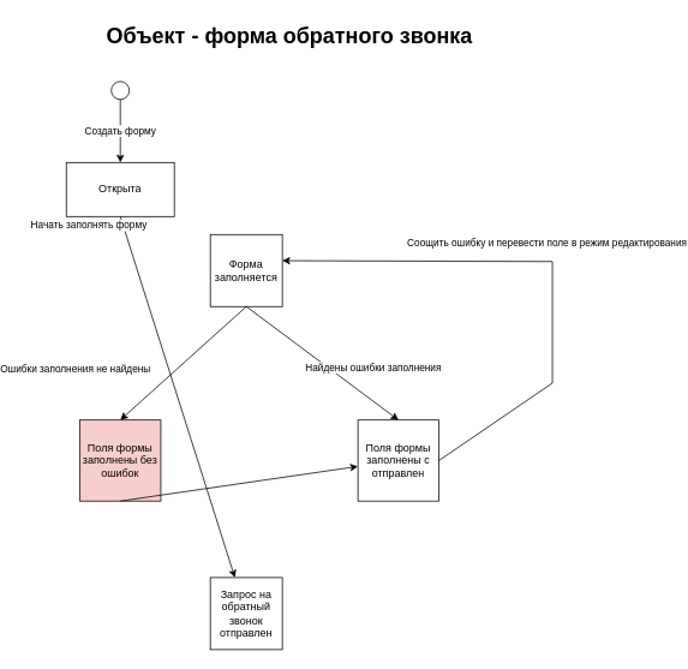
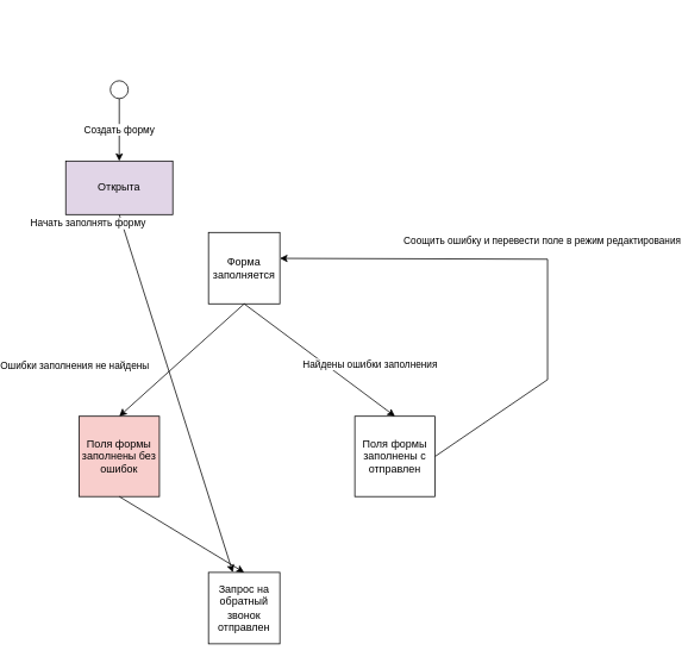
  <mxCell id="0" />
  <mxCell id="1" parent="0" />
- <mxCell id="2" value="Открыта" style="rounded=0;whiteSpace=wrap;html=1;" vertex="1" parent="1"><mxGeometry x="20" y="180" width="120" height="60" as="geometry" /></mxCell>
+ <mxCell id="2" value="Открыта" style="rounded=0;whiteSpace=wrap;html=1;fillColor=#e1d5e7;" vertex="1" parent="1"><mxGeometry x="20" y="180" width="120" height="60" as="geometry" /></mxCell>
  <mxCell id="3" value="" style="ellipse;whiteSpace=wrap;html=1;aspect=fixed;" vertex="1" parent="1"><mxGeometry x="70" y="90" width="20" height="20" as="geometry" /></mxCell>
  <mxCell id="4" value="Создать форму" style="endArrow=classic;html=1;rounded=0;exitX=0.5;exitY=1;exitDx=0;exitDy=0;entryX=0.5;entryY=0;entryDx=0;entryDy=0;" edge="1" parent="1" source="3" target="2"><mxGeometry width="50" height="50" relative="1" as="geometry"><mxPoint x="490" y="460" as="sourcePoint" /><mxPoint x="540" y="410" as="targetPoint" /></mxGeometry></mxCell>
- <mxCell id="5" value="&lt;h1&gt;Объект - форма обратного звонка&lt;/h1&gt;" style="text;html=1;strokeColor=none;fillColor=none;spacing=5;spacingTop=-20;whiteSpace=wrap;overflow=hidden;rounded=0;" vertex="1" parent="1"><mxGeometry x="60" y="20" width="440" height="50" as="geometry" /></mxCell>
  <mxCell id="6" value="Поля формы заполнены без ошибок" style="whiteSpace=wrap;html=1;aspect=fixed;fillColor=#f8cecc;" vertex="1" parent="1"><mxGeometry x="35" y="466" width="90" height="90" as="geometry" /></mxCell>
  <mxCell id="7" value="Поля формы заполнены с отправлен" style="whiteSpace=wrap;html=1;aspect=fixed;" vertex="1" parent="1"><mxGeometry x="344" y="466" width="90" height="90" as="geometry" /></mxCell>
  <mxCell id="8" value="Запрос на обратный звонок отправлен" style="whiteSpace=wrap;html=1;aspect=fixed;" vertex="1" parent="1"><mxGeometry x="180" y="641" width="80" height="80" as="geometry" /></mxCell>
- <mxCell id="9" value="" style="endArrow=classic;html=1;rounded=0;exitX=0.5;exitY=1;exitDx=0;exitDy=0;" edge="1" parent="1" source="6" target="7"><mxGeometry width="50" height="50" relative="1" as="geometry"><mxPoint x="490" y="506" as="sourcePoint" /><mxPoint x="540" y="456" as="targetPoint" /></mxGeometry></mxCell>
+ <mxCell id="9" value="" style="endArrow=classic;html=1;rounded=0;exitX=0.5;exitY=1;exitDx=0;exitDy=0;entryX=0.5;entryY=0;entryDx=0;entryDy=0;" edge="1" parent="1" source="6" target="8"><mxGeometry width="50" height="50" relative="1" as="geometry"><mxPoint x="490" y="506" as="sourcePoint" /><mxPoint x="540" y="456" as="targetPoint" /></mxGeometry></mxCell>
  <mxCell id="10" value="Форма заполняется" style="whiteSpace=wrap;html=1;aspect=fixed;" vertex="1" parent="1"><mxGeometry x="180" y="260" width="80" height="80" as="geometry" /></mxCell>
  <mxCell id="11" value="Начать заполнять форму" style="endArrow=classic;html=1;rounded=0;exitX=0.5;exitY=1;exitDx=0;exitDy=0;" edge="1" parent="1" source="2" target="8"><mxGeometry x="-1" y="-36" width="50" height="50" relative="1" as="geometry"><mxPoint x="490" y="410" as="sourcePoint" /><mxPoint x="540" y="360" as="targetPoint" /><mxPoint x="-1" y="-1" as="offset" /></mxGeometry></mxCell>
  <mxCell id="12" value="Ошибки заполнения не найдены" style="endArrow=classic;html=1;rounded=0;entryX=0.5;entryY=0;entryDx=0;entryDy=0;" edge="1" parent="1" target="6"><mxGeometry x="0.997" y="-75" width="50" height="50" relative="1" as="geometry"><mxPoint x="220" y="340" as="sourcePoint" /><mxPoint x="540" y="446" as="targetPoint" /><mxPoint as="offset" /></mxGeometry></mxCell>
  <mxCell id="13" value="Найдены ошибки заполнения" style="endArrow=classic;html=1;rounded=0;entryX=0.5;entryY=0;entryDx=0;entryDy=0;exitX=0.5;exitY=1;exitDx=0;exitDy=0;" edge="1" parent="1" source="10" target="7"><mxGeometry x="0.457" y="30" width="50" height="50" relative="1" as="geometry"><mxPoint x="220" y="426" as="sourcePoint" /><mxPoint x="600" y="626" as="targetPoint" /><mxPoint as="offset" /></mxGeometry></mxCell>
  <mxCell id="14" value="Соощить ошибку и перевести поле в режим редактирования" style="endArrow=classic;html=1;rounded=0;exitX=1;exitY=0.5;exitDx=0;exitDy=0;entryX=1;entryY=0.363;entryDx=0;entryDy=0;entryPerimeter=0;" edge="1" parent="1" source="7" target="10"><mxGeometry x="0.002" y="-20" width="50" height="50" relative="1" as="geometry"><mxPoint x="510" y="450" as="sourcePoint" /><mxPoint x="470" y="220" as="targetPoint" /><Array as="points"><mxPoint x="560" y="425" /><mxPoint x="560" y="290" /></Array><mxPoint as="offset" /></mxGeometry></mxCell>
